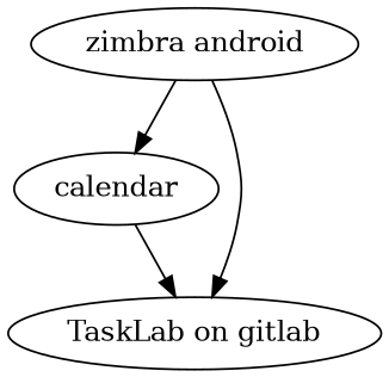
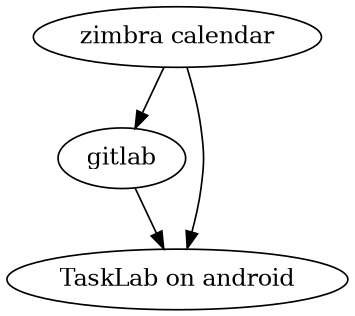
  digraph {
-   n1 [label=calendar]
-   n2 [label="TaskLab on gitlab"]
-   n3 [label="zimbra android"]
+   n1 [label=gitlab]
+   n2 [label="TaskLab on android"]
+   n3 [label="zimbra calendar"]
    n1 -> n2
    n3 -> n1
    n3 -> n2
  }
